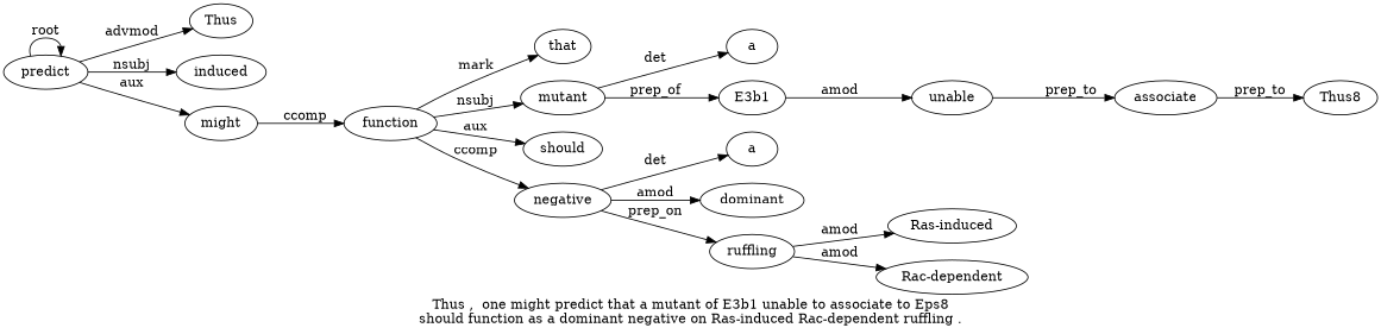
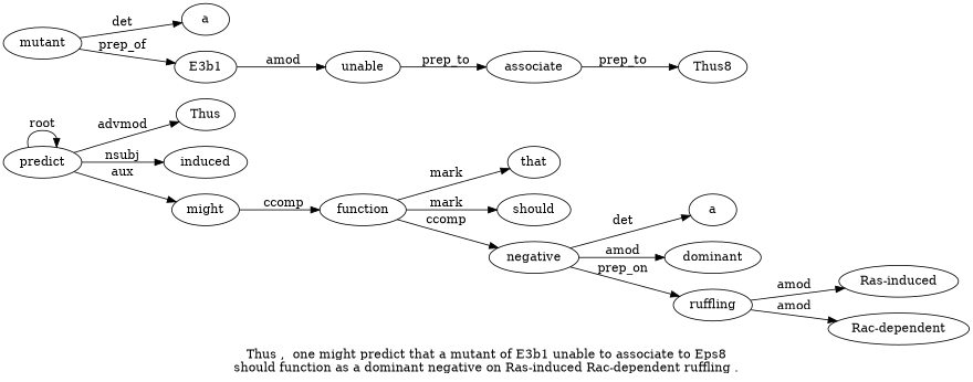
  digraph {
    label="Thus ,  one might predict that a mutant of E3b1 unable to associate to Eps8\nshould function as a dominant negative on Ras-induced Rac-dependent ruffling ."
    rankdir=LR
    node [fillcolor=white style=filled]
    n1 [label=predict]
    n2 [label=Thus]
    n3 [label=induced]
    n4 [label=might]
    n5 [label=function]
    n6 [label=that]
    n7 [label=mutant]
    n8 [label=should]
    n9 [label=negative]
    n10 [label=a]
    n11 [label=E3b1]
    n12 [label=a]
    n13 [label=dominant]
    n14 [label=ruffling]
    n15 [label=unable]
    n16 [label=associate]
    n17 [label=Thus8]
    n18 [label="Ras-induced"]
    n19 [label="Rac-dependent"]
    n1 -> n1 [label=root]
    n1 -> n2 [label=advmod]
    n1 -> n3 [label=nsubj]
    n1 -> n4 [label=aux]
    n4 -> n5 [label=ccomp]
    n5 -> n6 [label=mark]
-   n5 -> n7 [label=nsubj]
-   n5 -> n8 [label=aux]
+   n5 -> n8 [label=mark]
    n5 -> n9 [label=ccomp]
    n7 -> n10 [label=det]
    n7 -> n11 [label=prep_of]
    n9 -> n12 [label=det]
    n9 -> n13 [label=amod]
    n9 -> n14 [label=prep_on]
    n11 -> n15 [label=amod]
    n14 -> n18 [label=amod]
    n14 -> n19 [label=amod]
    n15 -> n16 [label=prep_to]
    n16 -> n17 [label=prep_to]
  }
